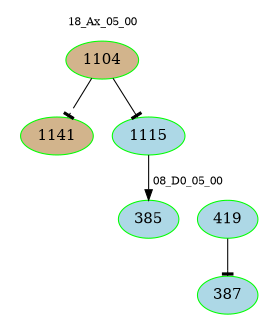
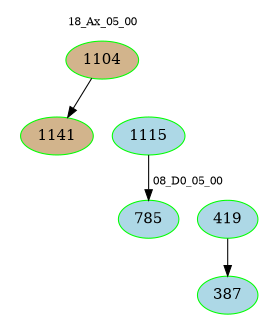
  digraph {
    node [color=green fillcolor=lightblue style=filled]
    edge [arrowhead=normal color=black]
    n1 [fillcolor=tan label=1104]
    n2 [fillcolor=tan label=1141]
    n3 [label=1115]
    n4 [label=419]
-   n5 [label=385]
+   n5 [label=785]
    n6 [label=387]
    subgraph cluster_1 {
      color=white
      fontsize=10
      label="18_Ax_05_00"
      n1
      n2
      n3
    }
    subgraph cluster_2 {
      color=white
      fontsize=10
      label="08_D0_05_00"
      n4
      n5
      n6
    }
-   n1 -> n2 [arrowhead=tee]
-   n1 -> n3 [arrowhead=tee]
+   n1 -> n2
    n3 -> n5
-   n4 -> n6 [arrowhead=tee]
+   n4 -> n6
  }
